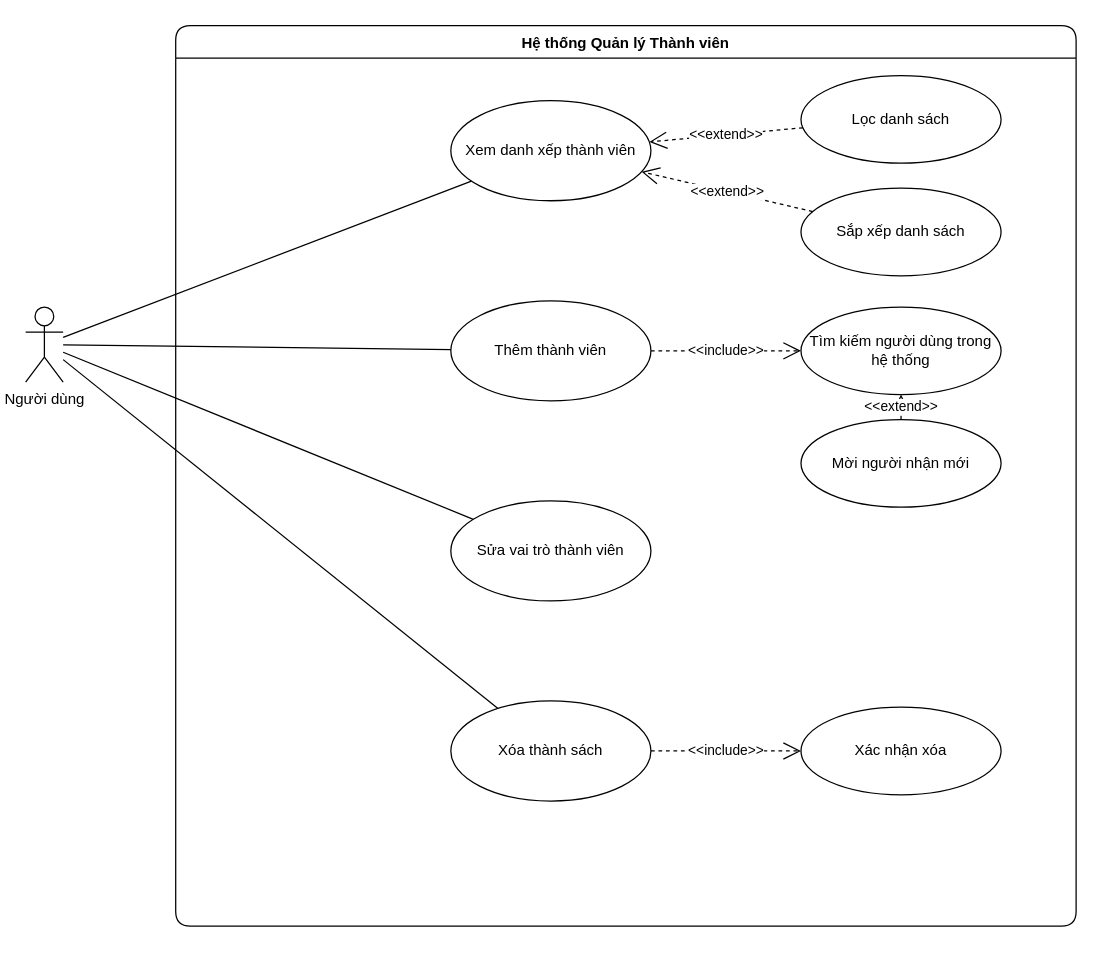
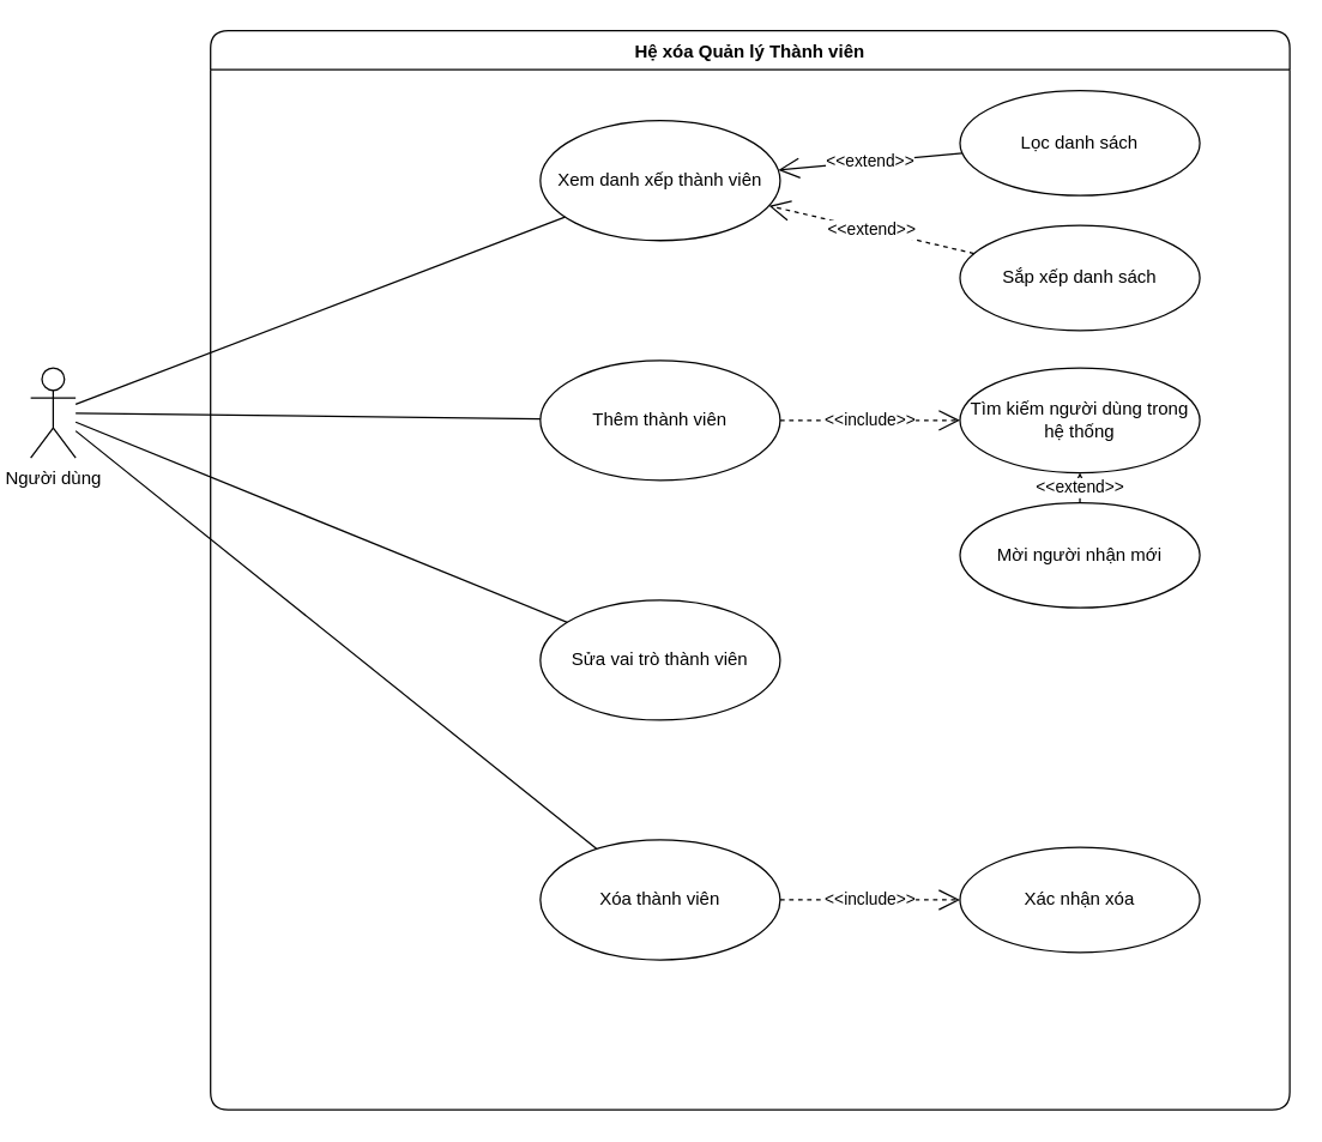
  <mxCell id="0" />
  <mxCell id="1" parent="0" />
  <mxCell id="2" value="Người dùng" style="shape=umlActor;verticalLabelPosition=bottom;verticalAlign=top;html=1;outlineConnect=0;" vertex="1" parent="1"><mxGeometry x="20" y="245" width="30" height="60" as="geometry" /></mxCell>
- <mxCell id="3" value="Hệ thống Quản lý Thành viên" style="swimlane;fontStyle=1;align=center;verticalAlign=top;childLayout=stackLayout;horizontal=1;startSize=26;horizontalStack=0;resizeParent=1;resizeParentMax=0;resizeLast=0;collapsible=0;marginBottom=0;rounded=1;" vertex="1" parent="1"><mxGeometry x="140" y="20" width="720" height="720" as="geometry"><mxRectangle x="200" y="40" width="140" height="26" as="alternateBounds" /></mxGeometry></mxCell>
+ <mxCell id="3" value="Hệ xóa Quản lý Thành viên" style="swimlane;fontStyle=1;align=center;verticalAlign=top;childLayout=stackLayout;horizontal=1;startSize=26;horizontalStack=0;resizeParent=1;resizeParentMax=0;resizeLast=0;collapsible=0;marginBottom=0;rounded=1;" vertex="1" parent="1"><mxGeometry x="140" y="20" width="720" height="720" as="geometry"><mxRectangle x="200" y="40" width="140" height="26" as="alternateBounds" /></mxGeometry></mxCell>
  <mxCell id="4" value="Xem danh xếp thành viên" style="ellipse;whiteSpace=wrap;html=1;" vertex="1" parent="3"><mxGeometry x="220" y="60" width="160" height="80" as="geometry" /></mxCell>
  <mxCell id="5" value="Thêm thành viên" style="ellipse;whiteSpace=wrap;html=1;" vertex="1" parent="3"><mxGeometry x="220" y="220" width="160" height="80" as="geometry" /></mxCell>
  <mxCell id="6" value="Sửa vai trò thành viên" style="ellipse;whiteSpace=wrap;html=1;" vertex="1" parent="3"><mxGeometry x="220" y="380" width="160" height="80" as="geometry" /></mxCell>
- <mxCell id="7" value="Xóa thành sách" style="ellipse;whiteSpace=wrap;html=1;" vertex="1" parent="3"><mxGeometry x="220" y="540" width="160" height="80" as="geometry" /></mxCell>
+ <mxCell id="7" value="Xóa thành viên" style="ellipse;whiteSpace=wrap;html=1;" vertex="1" parent="3"><mxGeometry x="220" y="540" width="160" height="80" as="geometry" /></mxCell>
  <mxCell id="8" value="Lọc danh sách" style="ellipse;whiteSpace=wrap;html=1;" vertex="1" parent="3"><mxGeometry x="500" y="40" width="160" height="70" as="geometry" /></mxCell>
  <mxCell id="9" value="Sắp xếp danh sách" style="ellipse;whiteSpace=wrap;html=1;" vertex="1" parent="3"><mxGeometry x="500" y="130" width="160" height="70" as="geometry" /></mxCell>
  <mxCell id="10" value="Tìm kiếm người dùng trong hệ thống" style="ellipse;whiteSpace=wrap;html=1;" vertex="1" parent="3"><mxGeometry x="500" y="225" width="160" height="70" as="geometry" /></mxCell>
  <mxCell id="11" value="Mời người nhận mới" style="ellipse;whiteSpace=wrap;html=1;" vertex="1" parent="3"><mxGeometry x="500" y="315" width="160" height="70" as="geometry" /></mxCell>
  <mxCell id="12" value="Xác nhận xóa" style="ellipse;whiteSpace=wrap;html=1;" vertex="1" parent="3"><mxGeometry x="500" y="545" width="160" height="70" as="geometry" /></mxCell>
  <mxCell id="13" value="" style="endArrow=none;html=1;rounded=0;" edge="1" parent="1" source="2" target="4"><mxGeometry width="50" height="50" relative="1" as="geometry"><mxPoint x="60" y="360" as="sourcePoint" /><mxPoint x="150" y="80" as="targetPoint" /></mxGeometry></mxCell>
  <mxCell id="14" value="" style="endArrow=none;html=1;rounded=0;" edge="1" parent="1" source="2" target="5"><mxGeometry width="50" height="50" relative="1" as="geometry"><mxPoint x="70" y="360" as="sourcePoint" /><mxPoint x="150" y="240" as="targetPoint" /></mxGeometry></mxCell>
  <mxCell id="15" value="" style="endArrow=none;html=1;rounded=0;" edge="1" parent="1" source="2" target="6"><mxGeometry width="50" height="50" relative="1" as="geometry"><mxPoint x="70" y="360" as="sourcePoint" /><mxPoint x="150" y="400" as="targetPoint" /></mxGeometry></mxCell>
  <mxCell id="16" value="" style="endArrow=none;html=1;rounded=0;" edge="1" parent="1" source="2" target="7"><mxGeometry width="50" height="50" relative="1" as="geometry"><mxPoint x="70" y="360" as="sourcePoint" /><mxPoint x="150" y="560" as="targetPoint" /></mxGeometry></mxCell>
- <mxCell id="17" value="&lt;div&gt;&amp;lt;&amp;lt;extend&amp;gt;&amp;gt;&lt;/div&gt;" style="endArrow=open;endSize=12;dashed=1;html=1;rounded=0;" edge="1" parent="1" source="8" target="4"><mxGeometry width="100" height="100" relative="1" as="geometry"><mxPoint x="430" y="65" as="sourcePoint" /><mxPoint x="330" y="80" as="targetPoint" /></mxGeometry></mxCell>
+ <mxCell id="17" value="&lt;div&gt;&amp;lt;&amp;lt;extend&amp;gt;&amp;gt;&lt;/div&gt;" style="endArrow=open;endSize=12;dashed=0;html=1;rounded=0;" edge="1" parent="1" source="8" target="4"><mxGeometry width="100" height="100" relative="1" as="geometry"><mxPoint x="430" y="65" as="sourcePoint" /><mxPoint x="330" y="80" as="targetPoint" /></mxGeometry></mxCell>
  <mxCell id="18" value="&lt;div&gt;&amp;lt;&amp;lt;extend&amp;gt;&amp;gt;&lt;/div&gt;" style="endArrow=open;endSize=12;dashed=1;html=1;rounded=0;" edge="1" parent="1" source="9" target="4"><mxGeometry width="100" height="100" relative="1" as="geometry"><mxPoint x="430" y="155" as="sourcePoint" /><mxPoint x="330" y="100" as="targetPoint" /></mxGeometry></mxCell>
  <mxCell id="19" value="&lt;div&gt;&amp;lt;&amp;lt;include&amp;gt;&amp;gt;&lt;/div&gt;" style="endArrow=open;endSize=12;dashed=1;html=1;rounded=0;" edge="1" parent="1" source="5" target="10"><mxGeometry width="100" height="100" relative="1" as="geometry"><mxPoint x="330" y="250" as="sourcePoint" /><mxPoint x="430" y="250" as="targetPoint" /></mxGeometry></mxCell>
  <mxCell id="20" value="&lt;div&gt;&amp;lt;&amp;lt;extend&amp;gt;&amp;gt;&lt;/div&gt;" style="endArrow=open;endSize=12;dashed=1;html=1;rounded=0;" edge="1" parent="1" source="11" target="10"><mxGeometry width="100" height="100" relative="1" as="geometry"><mxPoint x="520" y="305" as="sourcePoint" /><mxPoint x="520" y="265" as="targetPoint" /></mxGeometry></mxCell>
  <mxCell id="21" value="&lt;div&gt;&amp;lt;&amp;lt;include&amp;gt;&amp;gt;&lt;/div&gt;" style="endArrow=open;endSize=12;dashed=1;html=1;rounded=0;" edge="1" parent="1" source="7" target="12"><mxGeometry width="100" height="100" relative="1" as="geometry"><mxPoint x="330" y="570" as="sourcePoint" /><mxPoint x="430" y="570" as="targetPoint" /></mxGeometry></mxCell>
